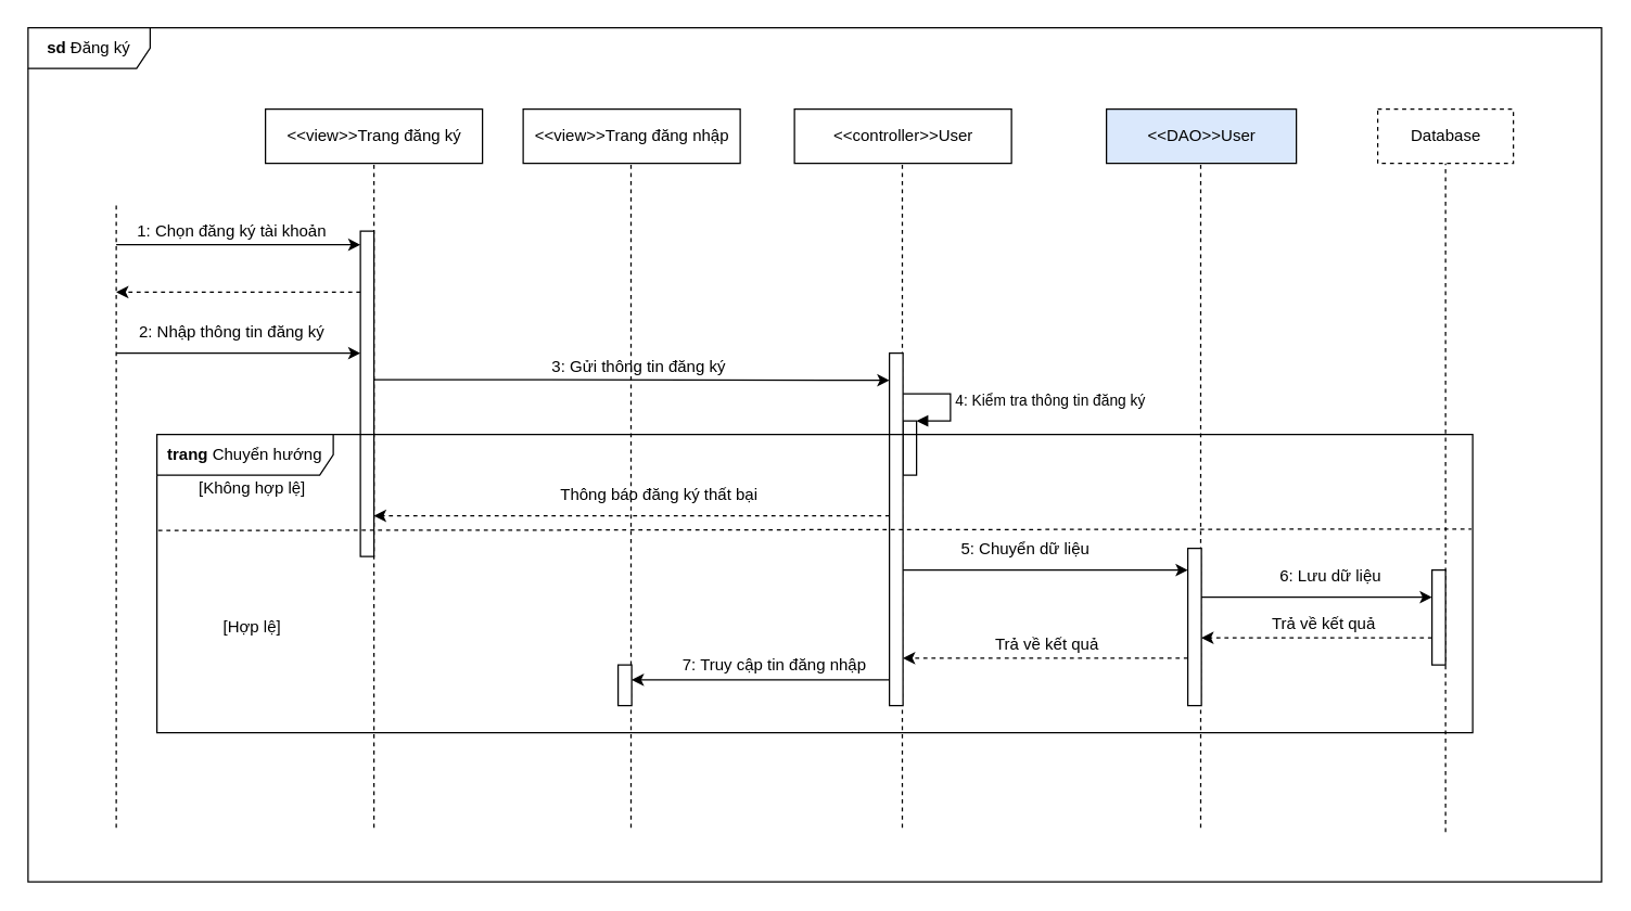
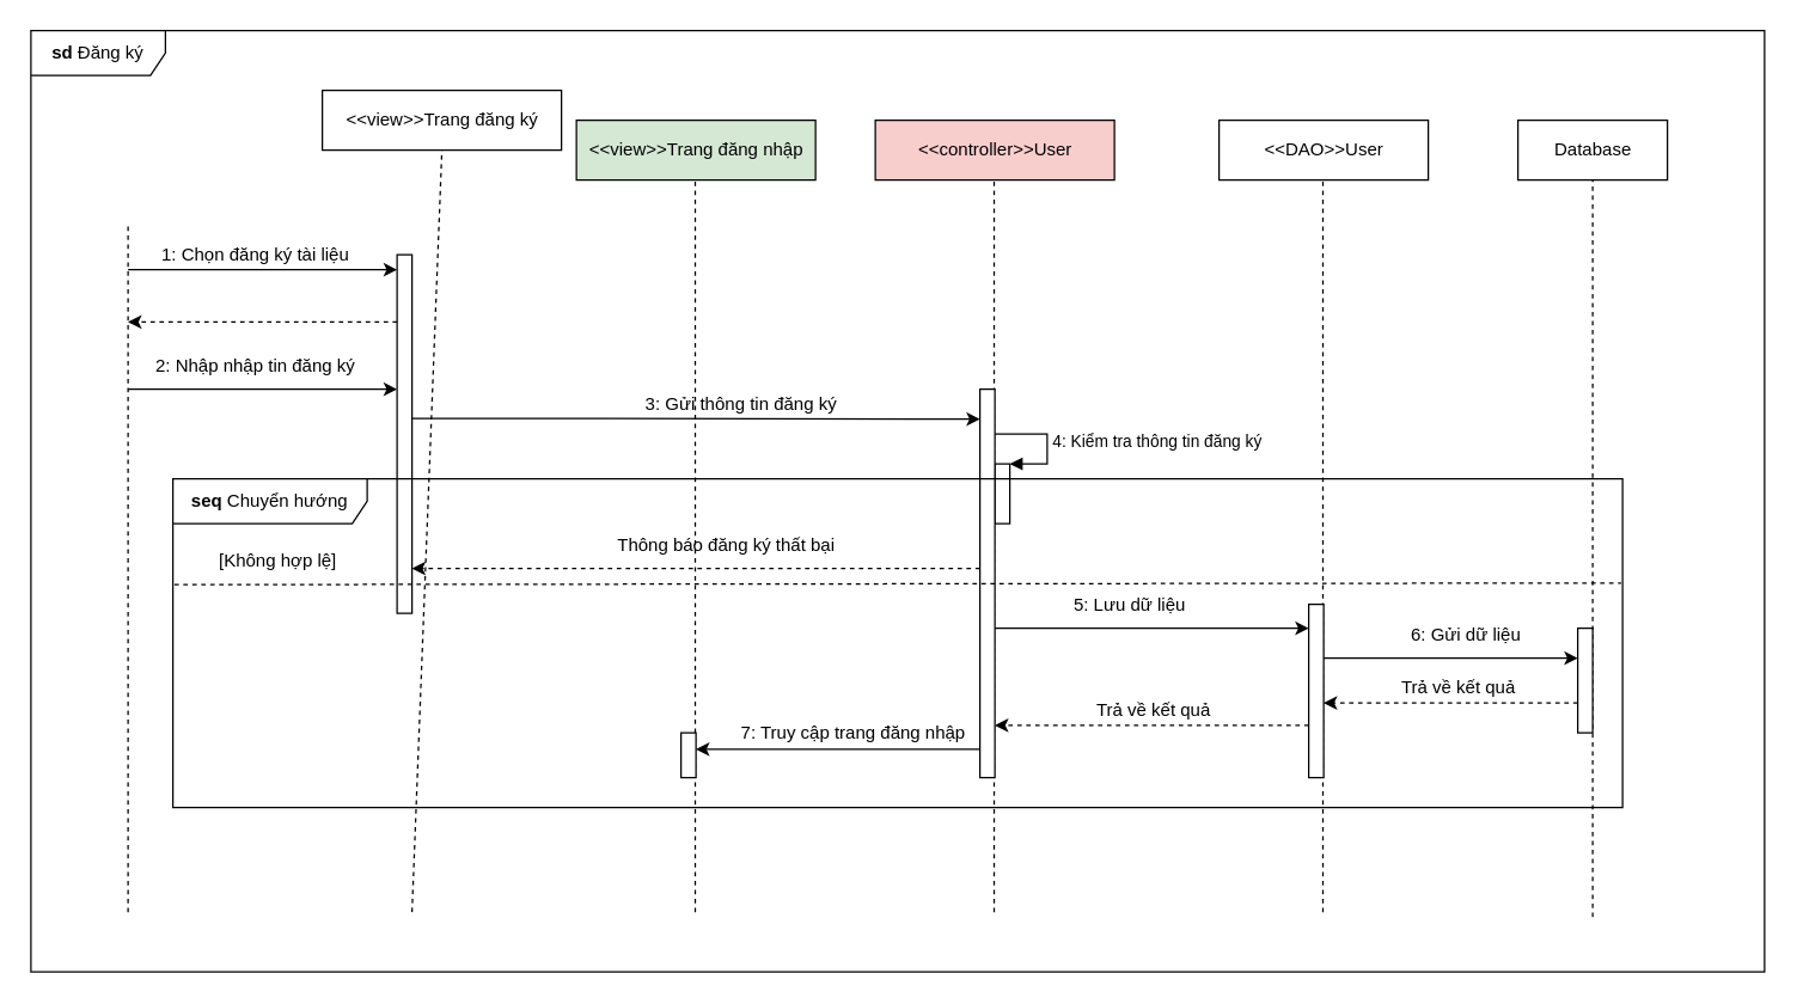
  <mxCell id="0" />
  <mxCell id="1" parent="0" />
  <mxCell id="2" value="&lt;b&gt;sd &lt;/b&gt;Đăng ký" style="shape=umlFrame;whiteSpace=wrap;html=1;width=90;height=30;" parent="1" vertex="1"><mxGeometry x="20" y="20" width="1160" height="630" as="geometry" /></mxCell>
- <mxCell id="3" value="&amp;lt;&amp;lt;view&amp;gt;&amp;gt;Trang đăng ký" style="html=1;" parent="1" vertex="1"><mxGeometry x="195" y="80" width="160" height="40" as="geometry" /></mxCell>
- <mxCell id="4" value="&amp;lt;&amp;lt;controller&amp;gt;&amp;gt;User" style="html=1;" parent="1" vertex="1"><mxGeometry x="585" y="80" width="160" height="40" as="geometry" /></mxCell>
- <mxCell id="5" value="&amp;lt;&amp;lt;DAO&amp;gt;&amp;gt;User" style="html=1;fillColor=#dae8fc;" parent="1" vertex="1"><mxGeometry x="815" y="80" width="140" height="40" as="geometry" /></mxCell>
- <mxCell id="6" value="Database" style="html=1;dashed=1;" parent="1" vertex="1"><mxGeometry x="1015" y="80" width="100" height="40" as="geometry" /></mxCell>
+ <mxCell id="3" value="&amp;lt;&amp;lt;view&amp;gt;&amp;gt;Trang đăng ký" style="html=1;" parent="1" vertex="1"><mxGeometry x="215" y="60" width="160" height="40" as="geometry" /></mxCell>
+ <mxCell id="4" value="&amp;lt;&amp;lt;controller&amp;gt;&amp;gt;User" style="html=1;fillColor=#f8cecc;" parent="1" vertex="1"><mxGeometry x="585" y="80" width="160" height="40" as="geometry" /></mxCell>
+ <mxCell id="5" value="&amp;lt;&amp;lt;DAO&amp;gt;&amp;gt;User" style="html=1;" parent="1" vertex="1"><mxGeometry x="815" y="80" width="140" height="40" as="geometry" /></mxCell>
+ <mxCell id="6" value="Database" style="html=1;" parent="1" vertex="1"><mxGeometry x="1015" y="80" width="100" height="40" as="geometry" /></mxCell>
  <mxCell id="7" value="" style="endArrow=none;dashed=1;html=1;rounded=0;" parent="1" edge="1"><mxGeometry width="50" height="50" relative="1" as="geometry"><mxPoint x="85" y="610" as="sourcePoint" /><mxPoint x="85" y="150" as="targetPoint" /></mxGeometry></mxCell>
  <mxCell id="8" value="" style="endArrow=classic;html=1;rounded=0;" parent="1" edge="1"><mxGeometry width="50" height="50" relative="1" as="geometry"><mxPoint x="85" y="180" as="sourcePoint" /><mxPoint x="265" y="180" as="targetPoint" /></mxGeometry></mxCell>
  <mxCell id="9" value="" style="endArrow=none;dashed=1;html=1;rounded=0;entryX=0.5;entryY=1;entryDx=0;entryDy=0;" parent="1" target="3" edge="1"><mxGeometry width="50" height="50" relative="1" as="geometry"><mxPoint x="275" y="610" as="sourcePoint" /><mxPoint x="315" y="170" as="targetPoint" /></mxGeometry></mxCell>
- <mxCell id="10" value="1: Chọn đăng ký tài khoản" style="text;html=1;align=center;verticalAlign=middle;resizable=0;points=[];autosize=1;strokeColor=none;fillColor=none;" parent="1" vertex="1"><mxGeometry x="90" y="155" width="160" height="30" as="geometry" /></mxCell>
+ <mxCell id="10" value="1: Chọn đăng ký tài liệu" style="text;html=1;align=center;verticalAlign=middle;resizable=0;points=[];autosize=1;strokeColor=none;fillColor=none;" parent="1" vertex="1"><mxGeometry x="90" y="155" width="160" height="30" as="geometry" /></mxCell>
  <mxCell id="11" value="" style="html=1;points=[];perimeter=orthogonalPerimeter;" parent="1" vertex="1"><mxGeometry x="265" y="170" width="10" height="240" as="geometry" /></mxCell>
  <mxCell id="12" value="" style="endArrow=classic;html=1;rounded=0;" parent="1" edge="1"><mxGeometry width="50" height="50" relative="1" as="geometry"><mxPoint x="275" y="279.5" as="sourcePoint" /><mxPoint x="655" y="280" as="targetPoint" /></mxGeometry></mxCell>
  <mxCell id="13" value="" style="endArrow=none;dashed=1;html=1;rounded=0;entryX=0.5;entryY=1;entryDx=0;entryDy=0;" parent="1" edge="1"><mxGeometry width="50" height="50" relative="1" as="geometry"><mxPoint x="664.5" y="610" as="sourcePoint" /><mxPoint x="664.5" y="120" as="targetPoint" /></mxGeometry></mxCell>
- <mxCell id="14" value="3: Gửi thông tin đăng ký" style="text;html=1;align=center;verticalAlign=middle;resizable=0;points=[];autosize=1;strokeColor=none;fillColor=none;" parent="1" vertex="1"><mxGeometry x="395" y="255" width="150" height="30" as="geometry" /></mxCell>
+ <mxCell id="14" value="3: Gửi thông tin đăng ký" style="text;html=1;align=center;verticalAlign=middle;resizable=0;points=[];autosize=1;strokeColor=none;fillColor=none;" parent="1" vertex="1"><mxGeometry x="420" y="255" width="150" height="30" as="geometry" /></mxCell>
  <mxCell id="15" value="" style="endArrow=none;dashed=1;html=1;rounded=0;entryX=0.5;entryY=1;entryDx=0;entryDy=0;" parent="1" edge="1"><mxGeometry width="50" height="50" relative="1" as="geometry"><mxPoint x="884.5" y="610" as="sourcePoint" /><mxPoint x="884.5" y="120" as="targetPoint" /></mxGeometry></mxCell>
  <mxCell id="16" value="" style="endArrow=none;dashed=1;html=1;rounded=0;entryX=0.5;entryY=1;entryDx=0;entryDy=0;" parent="1" target="6" edge="1"><mxGeometry width="50" height="50" relative="1" as="geometry"><mxPoint x="1065" y="613.2" as="sourcePoint" /><mxPoint x="1115" y="240" as="targetPoint" /></mxGeometry></mxCell>
  <mxCell id="17" value="" style="html=1;points=[];perimeter=orthogonalPerimeter;" parent="1" vertex="1"><mxGeometry x="665" y="310" width="10" height="40" as="geometry" /></mxCell>
  <mxCell id="18" value="4: Kiểm tra thông tin đăng ký" style="edgeStyle=orthogonalEdgeStyle;html=1;align=left;spacingLeft=2;endArrow=block;rounded=0;entryX=1;entryY=0;" parent="1" target="17" edge="1"><mxGeometry relative="1" as="geometry"><mxPoint x="665" y="290" as="sourcePoint" /><Array as="points"><mxPoint x="700" y="290" /></Array></mxGeometry></mxCell>
  <mxCell id="19" value="" style="html=1;points=[];perimeter=orthogonalPerimeter;" parent="1" vertex="1"><mxGeometry x="655" y="260" width="10" height="260" as="geometry" /></mxCell>
  <mxCell id="20" value="" style="html=1;points=[];perimeter=orthogonalPerimeter;" parent="1" vertex="1"><mxGeometry x="875" y="404" width="10" height="116" as="geometry" /></mxCell>
- <mxCell id="21" value="&amp;lt;&amp;lt;view&amp;gt;&amp;gt;Trang đăng nhập" style="html=1;" parent="1" vertex="1"><mxGeometry x="385" y="80" width="160" height="40" as="geometry" /></mxCell>
+ <mxCell id="21" value="&amp;lt;&amp;lt;view&amp;gt;&amp;gt;Trang đăng nhập" style="html=1;fillColor=#d5e8d4;" parent="1" vertex="1"><mxGeometry x="385" y="80" width="160" height="40" as="geometry" /></mxCell>
  <mxCell id="22" value="" style="endArrow=none;dashed=1;html=1;rounded=0;entryX=0.5;entryY=1;entryDx=0;entryDy=0;" parent="1" edge="1"><mxGeometry width="50" height="50" relative="1" as="geometry"><mxPoint x="464.5" y="610" as="sourcePoint" /><mxPoint x="464.5" y="120" as="targetPoint" /></mxGeometry></mxCell>
- <mxCell id="23" value="&lt;b&gt;trang &lt;/b&gt;Chuyển hướng" style="shape=umlFrame;whiteSpace=wrap;html=1;width=130;height=30;" parent="1" vertex="1"><mxGeometry x="115" y="320" width="970" height="220" as="geometry" /></mxCell>
+ <mxCell id="23" value="&lt;b&gt;seq &lt;/b&gt;Chuyển hướng" style="shape=umlFrame;whiteSpace=wrap;html=1;width=130;height=30;" parent="1" vertex="1"><mxGeometry x="115" y="320" width="970" height="220" as="geometry" /></mxCell>
  <mxCell id="24" value="" style="endArrow=none;dashed=1;html=1;rounded=0;exitX=0.001;exitY=0.322;exitDx=0;exitDy=0;exitPerimeter=0;entryX=0.999;entryY=0.317;entryDx=0;entryDy=0;entryPerimeter=0;" parent="1" source="23" edge="1" target="23"><mxGeometry width="50" height="50" relative="1" as="geometry"><mxPoint x="215" y="550" as="sourcePoint" /><mxPoint x="715" y="550" as="targetPoint" /></mxGeometry></mxCell>
- <mxCell id="25" value="[Hợp lệ]" style="text;html=1;align=center;verticalAlign=middle;resizable=0;points=[];autosize=1;strokeColor=none;fillColor=none;" parent="1" vertex="1"><mxGeometry x="150" y="447" width="70" height="30" as="geometry" /></mxCell>
- <mxCell id="26" value="[Không hợp lệ]" style="text;html=1;align=center;verticalAlign=middle;resizable=0;points=[];autosize=1;strokeColor=none;fillColor=none;" parent="1" vertex="1"><mxGeometry x="135" y="345" width="100" height="30" as="geometry" /></mxCell>
+ <mxCell id="26" value="[Không hợp lệ]" style="text;html=1;align=center;verticalAlign=middle;resizable=0;points=[];autosize=1;strokeColor=none;fillColor=none;" parent="1" vertex="1"><mxGeometry x="135" y="360" width="100" height="30" as="geometry" /></mxCell>
  <mxCell id="27" value="" style="endArrow=classic;html=1;rounded=0;dashed=1;" edge="1" parent="1"><mxGeometry width="50" height="50" relative="1" as="geometry"><mxPoint x="265" y="215" as="sourcePoint" /><mxPoint x="85" y="215" as="targetPoint" /></mxGeometry></mxCell>
  <mxCell id="28" value="" style="endArrow=classic;html=1;rounded=0;" edge="1" parent="1"><mxGeometry width="50" height="50" relative="1" as="geometry"><mxPoint x="85" y="260" as="sourcePoint" /><mxPoint x="265" y="260" as="targetPoint" /></mxGeometry></mxCell>
- <mxCell id="29" value="2: Nhập thông tin đăng ký" style="text;html=1;align=center;verticalAlign=middle;resizable=0;points=[];autosize=1;strokeColor=none;fillColor=none;" vertex="1" parent="1"><mxGeometry x="90" y="229.5" width="160" height="30" as="geometry" /></mxCell>
+ <mxCell id="29" value="2: Nhập nhập tin đăng ký" style="text;html=1;align=center;verticalAlign=middle;resizable=0;points=[];autosize=1;strokeColor=none;fillColor=none;" vertex="1" parent="1"><mxGeometry x="90" y="229.5" width="160" height="30" as="geometry" /></mxCell>
  <mxCell id="30" value="" style="endArrow=classic;html=1;rounded=0;dashed=1;" edge="1" parent="1"><mxGeometry width="50" height="50" relative="1" as="geometry"><mxPoint x="655" y="380" as="sourcePoint" /><mxPoint x="275" y="380" as="targetPoint" /></mxGeometry></mxCell>
  <mxCell id="31" value="Thông báo đăng ký thất bại" style="text;html=1;align=center;verticalAlign=middle;resizable=0;points=[];autosize=1;strokeColor=none;fillColor=none;" vertex="1" parent="1"><mxGeometry x="400" y="350" width="170" height="30" as="geometry" /></mxCell>
  <mxCell id="32" value="" style="endArrow=classic;html=1;rounded=0;" edge="1" parent="1"><mxGeometry width="50" height="50" relative="1" as="geometry"><mxPoint x="665" y="420" as="sourcePoint" /><mxPoint x="875" y="420" as="targetPoint" /></mxGeometry></mxCell>
- <mxCell id="33" value="5: Chuyển dữ liệu" style="text;html=1;align=center;verticalAlign=middle;resizable=0;points=[];autosize=1;strokeColor=none;fillColor=none;" vertex="1" parent="1"><mxGeometry x="695" y="390" width="120" height="30" as="geometry" /></mxCell>
+ <mxCell id="33" value="5: Lưu dữ liệu" style="text;html=1;align=center;verticalAlign=middle;resizable=0;points=[];autosize=1;strokeColor=none;fillColor=none;" vertex="1" parent="1"><mxGeometry x="695" y="390" width="120" height="30" as="geometry" /></mxCell>
  <mxCell id="34" value="" style="html=1;points=[];perimeter=orthogonalPerimeter;" vertex="1" parent="1"><mxGeometry x="1055" y="420" width="10" height="70" as="geometry" /></mxCell>
  <mxCell id="35" value="" style="endArrow=classic;html=1;rounded=0;" edge="1" parent="1"><mxGeometry width="50" height="50" relative="1" as="geometry"><mxPoint x="885" y="440" as="sourcePoint" /><mxPoint x="1055" y="440" as="targetPoint" /></mxGeometry></mxCell>
- <mxCell id="36" value="6: Lưu dữ liệu" style="text;html=1;align=center;verticalAlign=middle;resizable=0;points=[];autosize=1;strokeColor=none;fillColor=none;" vertex="1" parent="1"><mxGeometry x="930" y="410" width="100" height="30" as="geometry" /></mxCell>
+ <mxCell id="36" value="6: Gửi dữ liệu" style="text;html=1;align=center;verticalAlign=middle;resizable=0;points=[];autosize=1;strokeColor=none;fillColor=none;" vertex="1" parent="1"><mxGeometry x="930" y="410" width="100" height="30" as="geometry" /></mxCell>
  <mxCell id="37" value="" style="endArrow=classic;html=1;rounded=0;dashed=1;" edge="1" parent="1"><mxGeometry width="50" height="50" relative="1" as="geometry"><mxPoint x="1055" y="470" as="sourcePoint" /><mxPoint x="885" y="470" as="targetPoint" /></mxGeometry></mxCell>
  <mxCell id="38" value="Trả về kết quả" style="text;html=1;align=center;verticalAlign=middle;resizable=0;points=[];autosize=1;strokeColor=none;fillColor=none;" vertex="1" parent="1"><mxGeometry x="925" y="445" width="100" height="30" as="geometry" /></mxCell>
  <mxCell id="39" value="" style="endArrow=classic;html=1;rounded=0;dashed=1;" edge="1" parent="1"><mxGeometry width="50" height="50" relative="1" as="geometry"><mxPoint x="875" y="485" as="sourcePoint" /><mxPoint x="665" y="485" as="targetPoint" /></mxGeometry></mxCell>
  <mxCell id="40" value="Trả về kết quả" style="text;html=1;align=center;verticalAlign=middle;resizable=0;points=[];autosize=1;strokeColor=none;fillColor=none;" vertex="1" parent="1"><mxGeometry x="721" y="460" width="100" height="30" as="geometry" /></mxCell>
  <mxCell id="41" value="" style="endArrow=classic;html=1;rounded=0;" edge="1" parent="1"><mxGeometry width="50" height="50" relative="1" as="geometry"><mxPoint x="655" y="501" as="sourcePoint" /><mxPoint x="465" y="501" as="targetPoint" /></mxGeometry></mxCell>
- <mxCell id="42" value="7: Truy cập tin đăng nhập" style="text;html=1;align=center;verticalAlign=middle;resizable=0;points=[];autosize=1;strokeColor=none;fillColor=none;" vertex="1" parent="1"><mxGeometry x="485" y="475" width="170" height="30" as="geometry" /></mxCell>
+ <mxCell id="42" value="7: Truy cập trang đăng nhập" style="text;html=1;align=center;verticalAlign=middle;resizable=0;points=[];autosize=1;strokeColor=none;fillColor=none;" vertex="1" parent="1"><mxGeometry x="485" y="475" width="170" height="30" as="geometry" /></mxCell>
  <mxCell id="43" value="" style="html=1;points=[];perimeter=orthogonalPerimeter;" vertex="1" parent="1"><mxGeometry x="455" y="490" width="10" height="30" as="geometry" /></mxCell>
